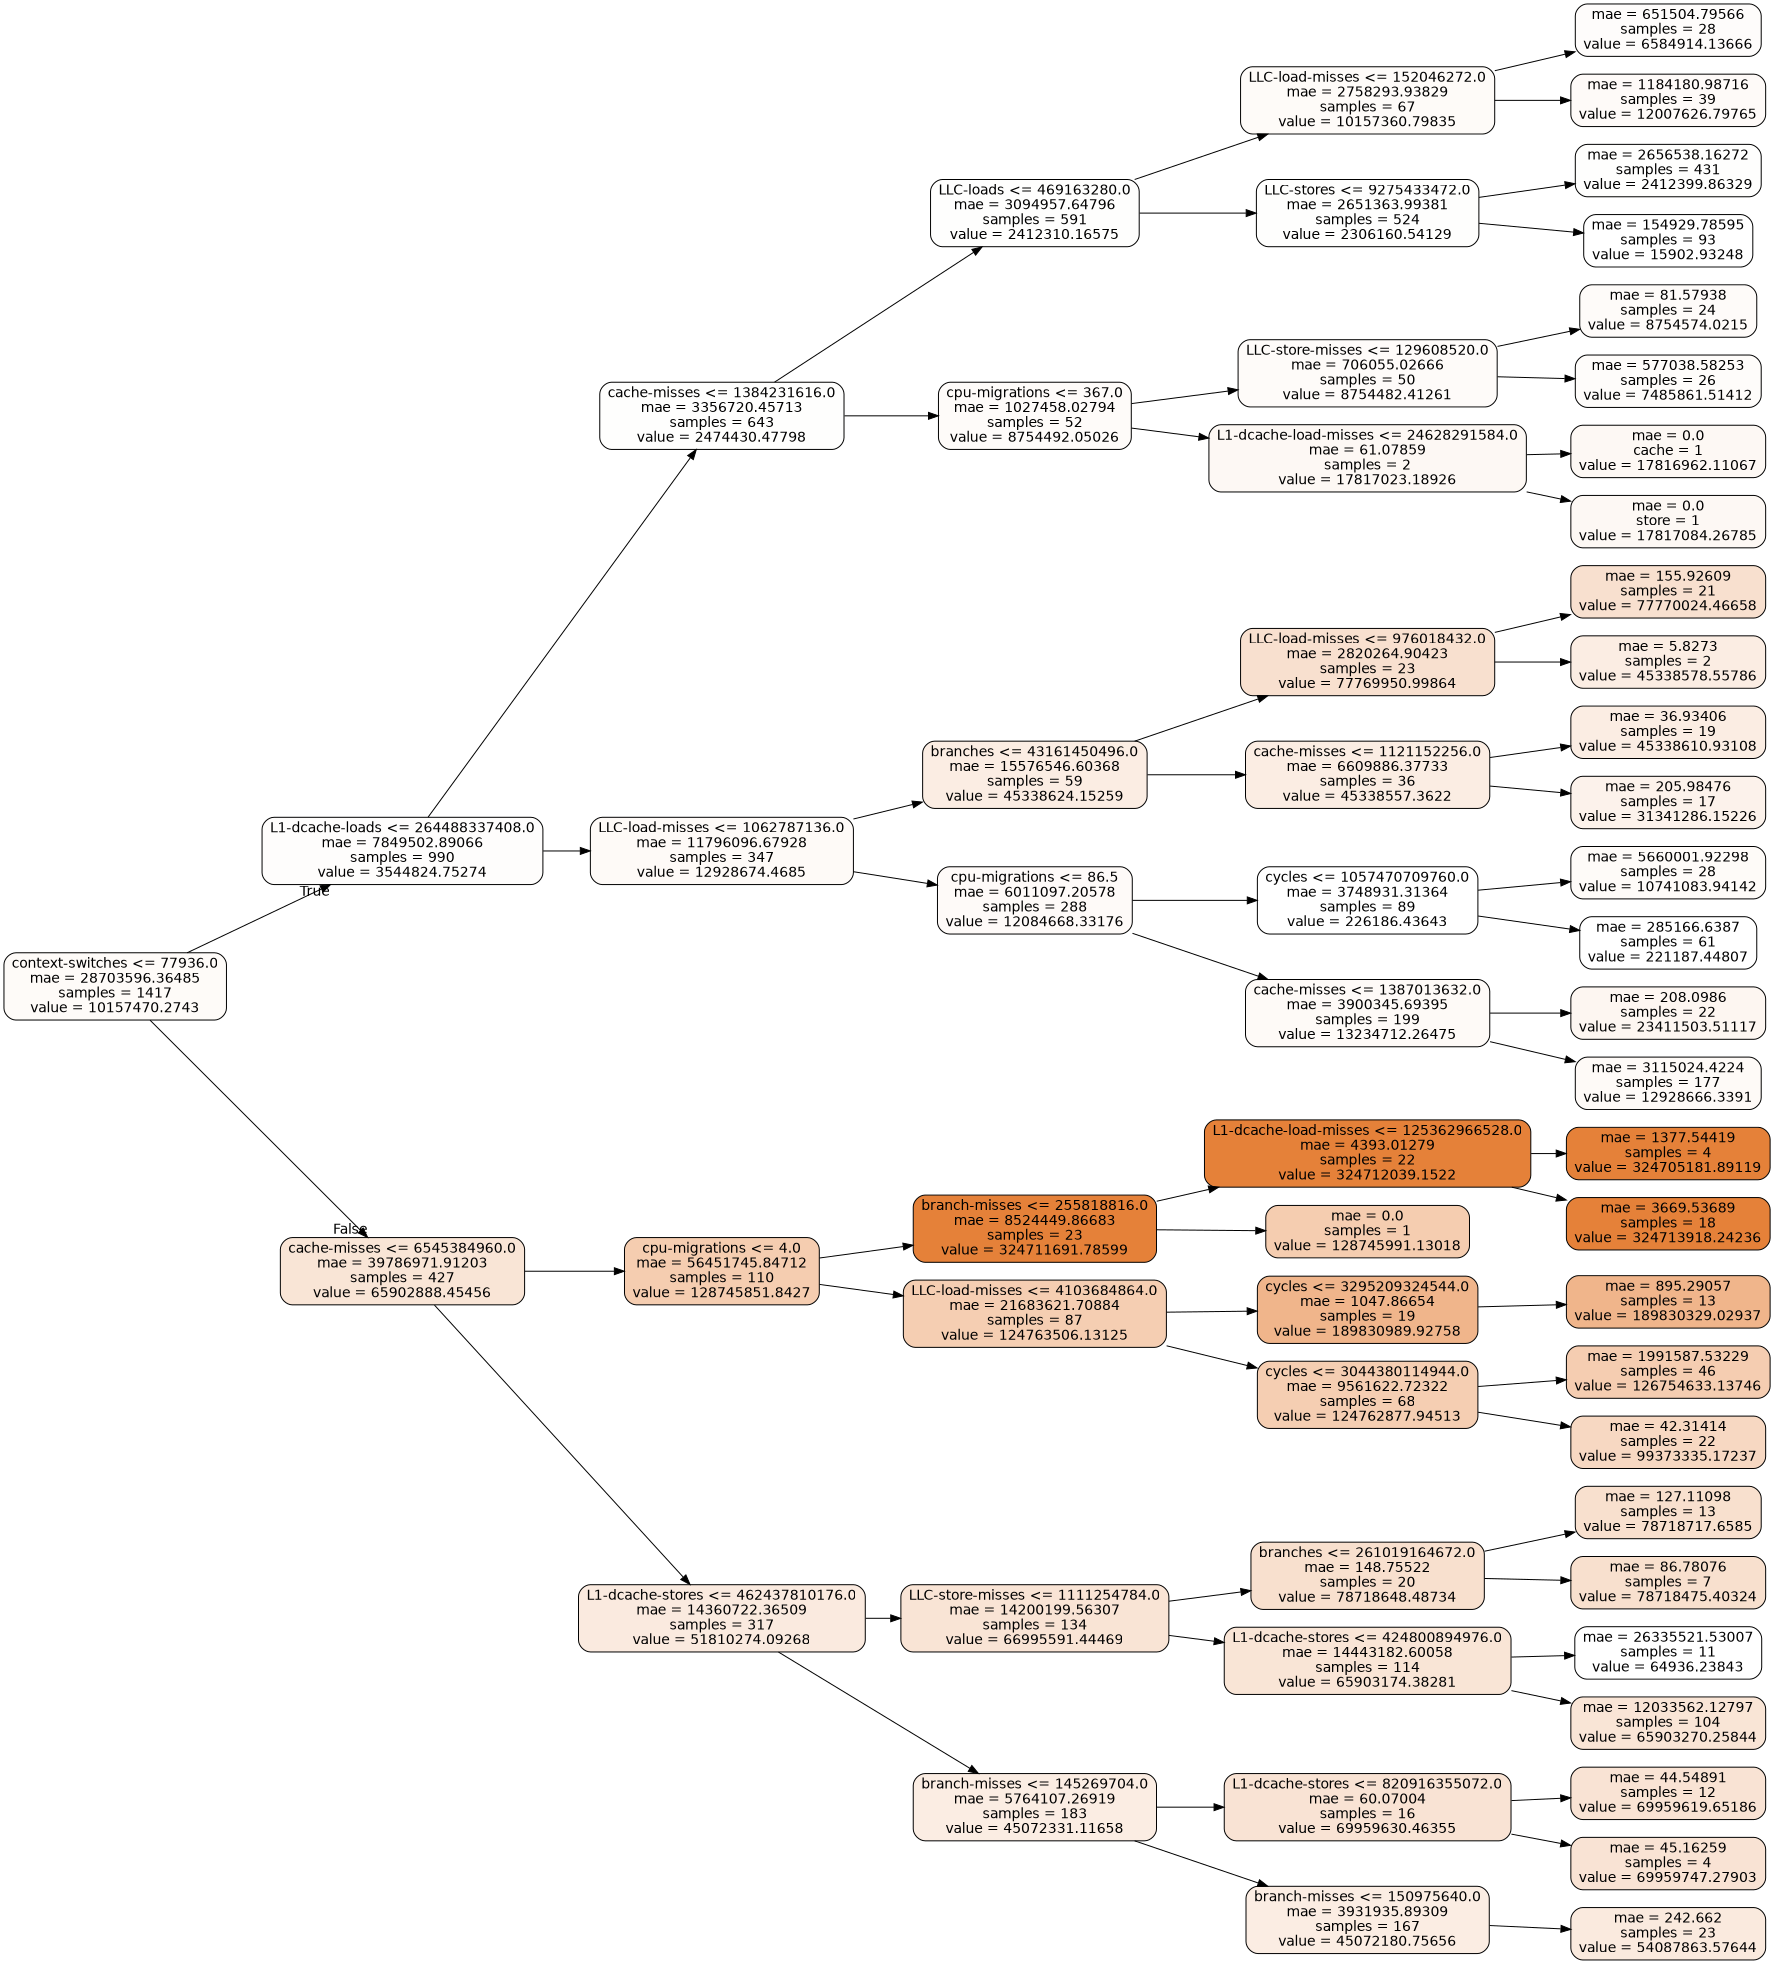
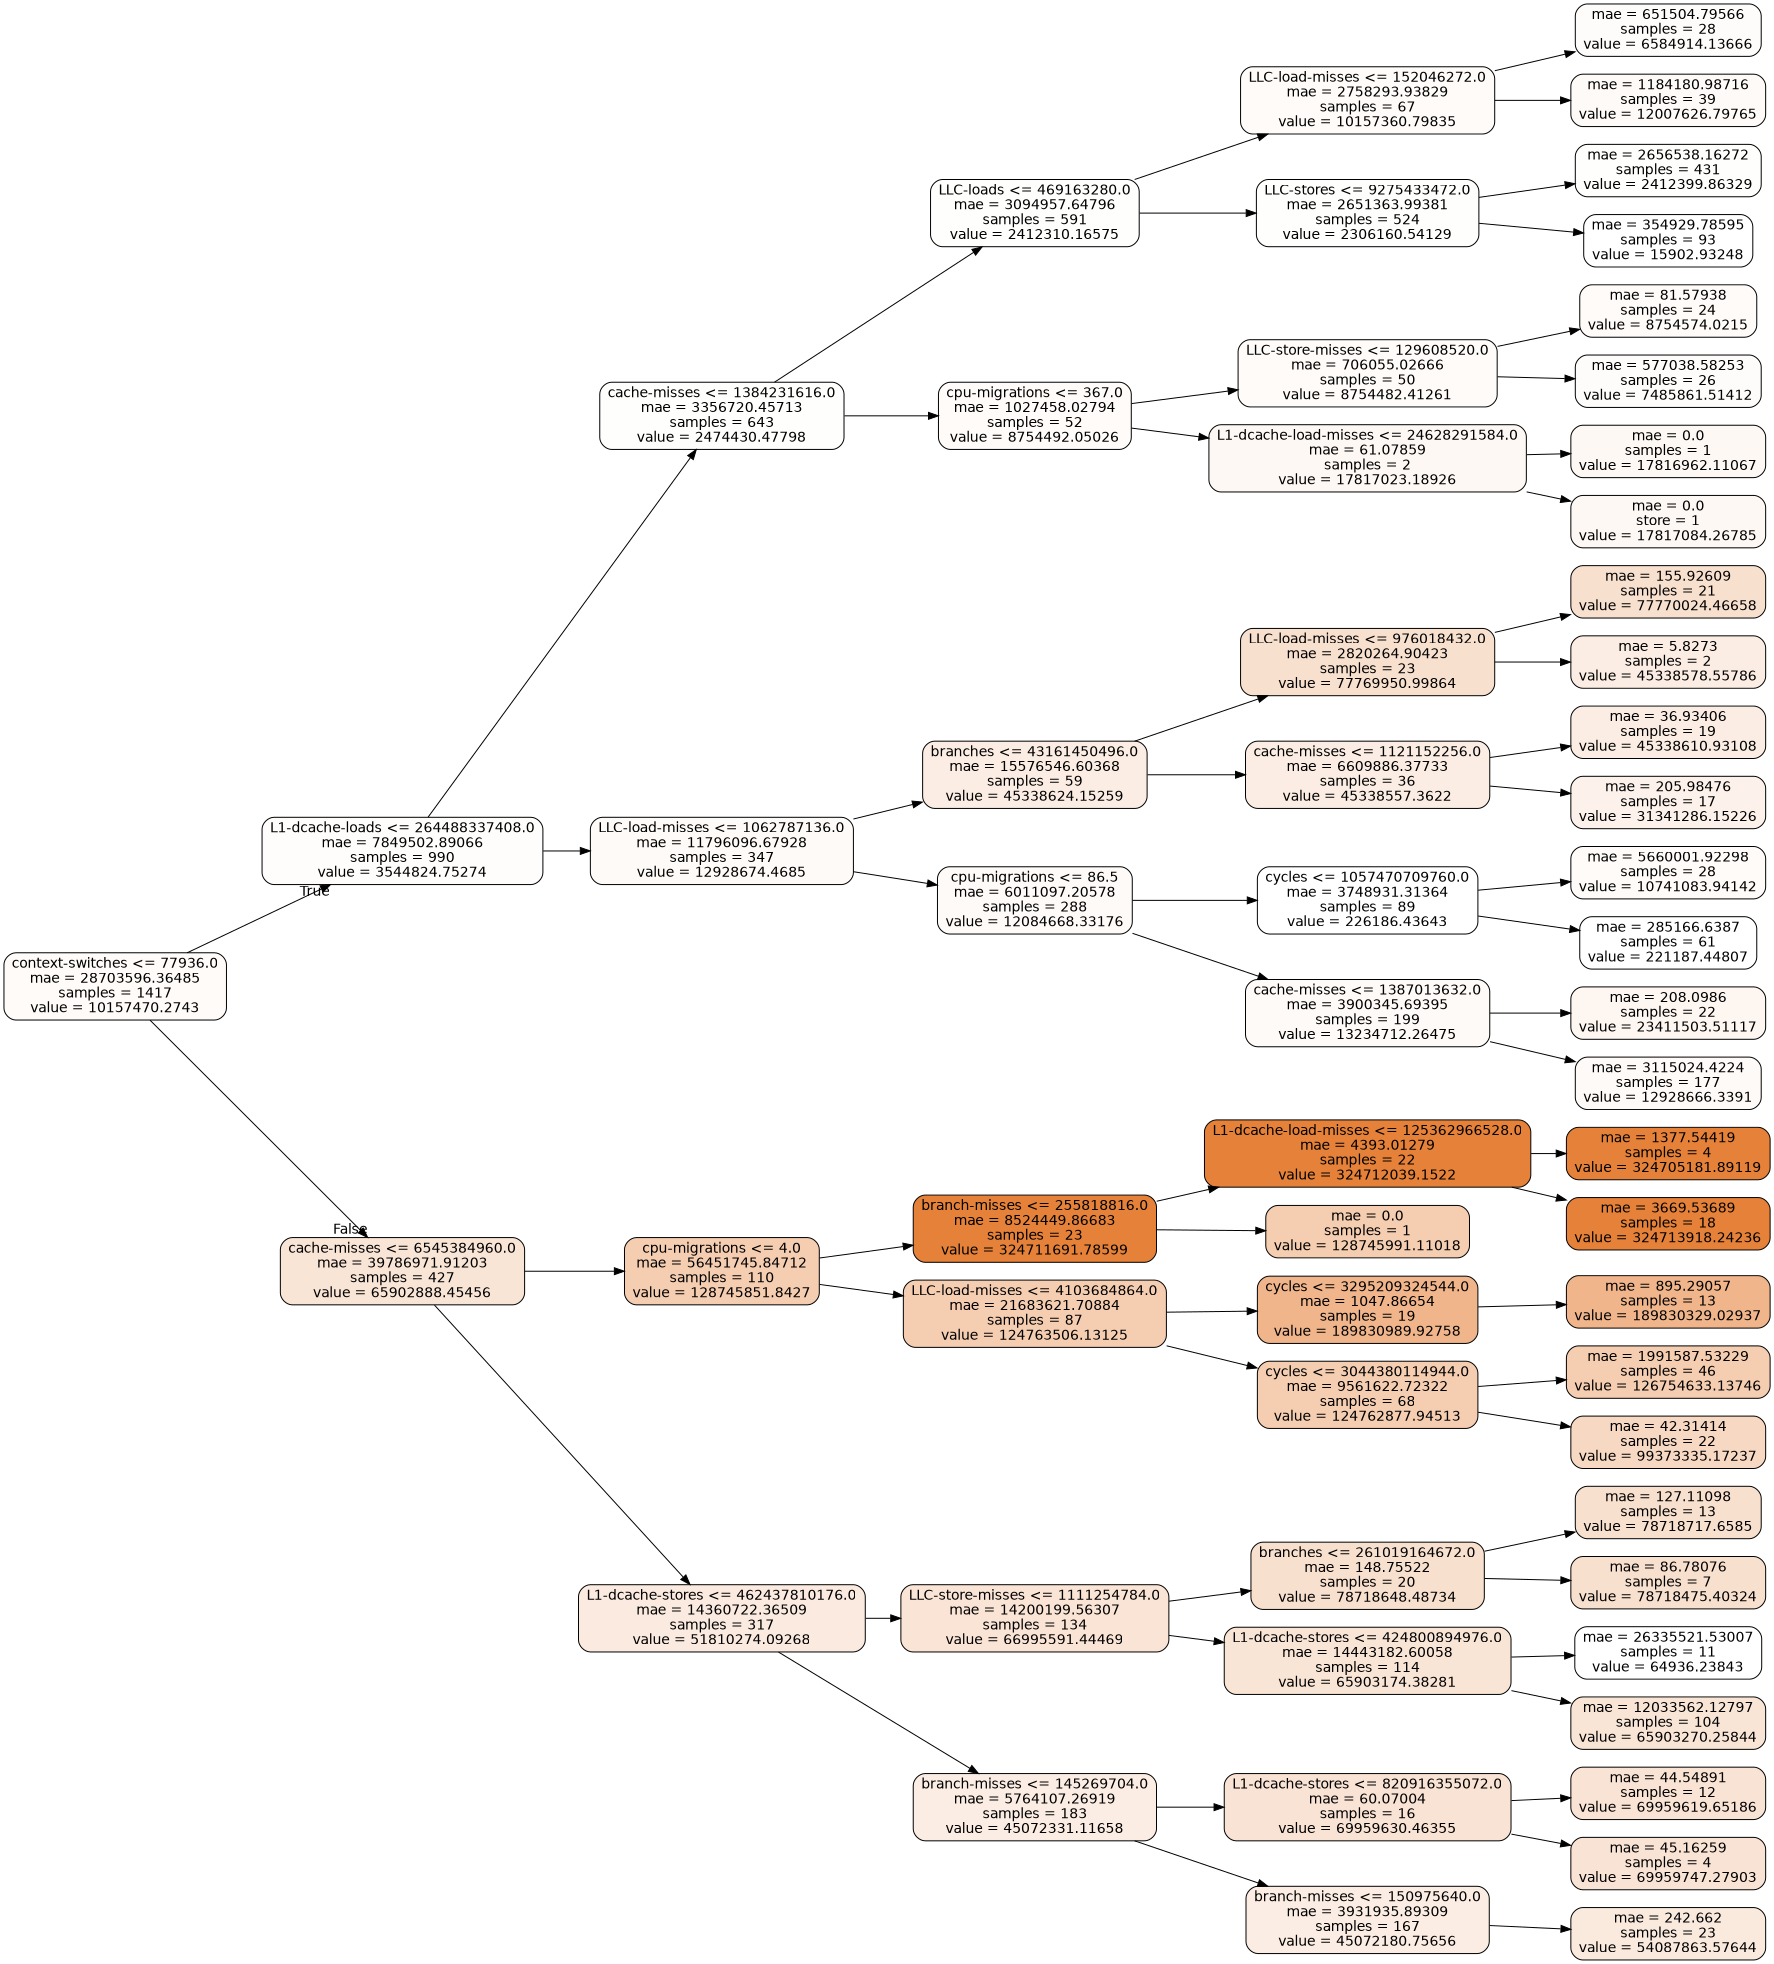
  digraph {
    rankdir=LR
    node [color=black fillcolor="#e5813902" fontname=helvetica shape=box style="filled, rounded"]
    edge [fontname=helvetica]
    n1 [fillcolor="#e5813908" label="context-switches <= 77936.0\nmae = 28703596.36485\nsamples = 1417\nvalue = 10157470.2743"]
    n2 [fillcolor="#e5813903" label="L1-dcache-loads <= 264488337408.0\nmae = 7849502.89066\nsamples = 990\nvalue = 3544824.75274"]
    n3 [fillcolor="#e5813934" label="cache-misses <= 6545384960.0\nmae = 39786971.91203\nsamples = 427\nvalue = 65902888.45456"]
    n4 [label="cache-misses <= 1384231616.0\nmae = 3356720.45713\nsamples = 643\nvalue = 2474430.47798"]
    n5 [fillcolor="#e581390a" label="LLC-load-misses <= 1062787136.0\nmae = 11796096.67928\nsamples = 347\nvalue = 12928674.4685"]
    n6 [fillcolor="#e5813965" label="cpu-migrations <= 4.0\nmae = 56451745.84712\nsamples = 110\nvalue = 128745851.8427"]
    n7 [fillcolor="#e5813929" label="L1-dcache-stores <= 462437810176.0\nmae = 14360722.36509\nsamples = 317\nvalue = 51810274.09268"]
    n8 [label="LLC-loads <= 469163280.0\nmae = 3094957.64796\nsamples = 591\nvalue = 2412310.16575"]
    n9 [fillcolor="#e5813907" label="cpu-migrations <= 367.0\nmae = 1027458.02794\nsamples = 52\nvalue = 8754492.05026"]
    n10 [fillcolor="#e5813924" label="branches <= 43161450496.0\nmae = 15576546.60368\nsamples = 59\nvalue = 45338624.15259"]
    n11 [fillcolor="#e5813909" label="cpu-migrations <= 86.5\nmae = 6011097.20578\nsamples = 288\nvalue = 12084668.33176"]
    n12 [fillcolor="#e5813908" label="LLC-load-misses <= 152046272.0\nmae = 2758293.93829\nsamples = 67\nvalue = 10157360.79835"]
    n13 [label="LLC-stores <= 9275433472.0\nmae = 2651363.99381\nsamples = 524\nvalue = 2306160.54129"]
    n14 [fillcolor="#e5813907" label="LLC-store-misses <= 129608520.0\nmae = 706055.02666\nsamples = 50\nvalue = 8754482.41261"]
    n15 [fillcolor="#e581390e" label="L1-dcache-load-misses <= 24628291584.0\nmae = 61.07859\nsamples = 2\nvalue = 17817023.18926"]
    n16 [fillcolor="#e5813905" label="mae = 651504.79566\nsamples = 28\nvalue = 6584914.13666"]
    n17 [fillcolor="#e5813909" label="mae = 1184180.98716\nsamples = 39\nvalue = 12007626.79765"]
    n18 [label="mae = 2656538.16272\nsamples = 431\nvalue = 2412399.86329"]
-   n19 [fillcolor="#e5813900" label="mae = 154929.78595\nsamples = 93\nvalue = 15902.93248"]
+   n19 [fillcolor="#e5813900" label="mae = 354929.78595\nsamples = 93\nvalue = 15902.93248"]
    n20 [fillcolor="#e5813907" label="mae = 81.57938\nsamples = 24\nvalue = 8754574.0215"]
    n21 [fillcolor="#e5813906" label="mae = 577038.58253\nsamples = 26\nvalue = 7485861.51412"]
-   n22 [fillcolor="#e581390e" label="mae = 0.0\ncache = 1\nvalue = 17816962.11067"]
+   n22 [fillcolor="#e581390e" label="mae = 0.0\nsamples = 1\nvalue = 17816962.11067"]
    n23 [fillcolor="#e581390e" label="mae = 0.0\nstore = 1\nvalue = 17817084.26785"]
    n24 [fillcolor="#e581393d" label="LLC-load-misses <= 976018432.0\nmae = 2820264.90423\nsamples = 23\nvalue = 77769950.99864"]
    n25 [fillcolor="#e5813924" label="cache-misses <= 1121152256.0\nmae = 6609886.37733\nsamples = 36\nvalue = 45338557.3622"]
    n26 [fillcolor="#e5813900" label="cycles <= 1057470709760.0\nmae = 3748931.31364\nsamples = 89\nvalue = 226186.43643"]
    n27 [fillcolor="#e581390a" label="cache-misses <= 1387013632.0\nmae = 3900345.69395\nsamples = 199\nvalue = 13234712.26475"]
    n28 [fillcolor="#e581393d" label="mae = 155.92609\nsamples = 21\nvalue = 77770024.46658"]
    n29 [fillcolor="#e5813924" label="mae = 5.8273\nsamples = 2\nvalue = 45338578.55786"]
    n30 [fillcolor="#e5813924" label="mae = 36.93406\nsamples = 19\nvalue = 45338610.93108"]
    n31 [fillcolor="#e5813919" label="mae = 205.98476\nsamples = 17\nvalue = 31341286.15226"]
    n32 [fillcolor="#e5813908" label="mae = 5660001.92298\nsamples = 28\nvalue = 10741083.94142"]
    n33 [fillcolor="#e5813900" label="mae = 285166.6387\nsamples = 61\nvalue = 221187.44807"]
    n34 [fillcolor="#e5813912" label="mae = 208.0986\nsamples = 22\nvalue = 23411503.51117"]
    n35 [fillcolor="#e581390a" label="mae = 3115024.4224\nsamples = 177\nvalue = 12928666.3391"]
    n36 [fillcolor="#e58139ff" label="branch-misses <= 255818816.0\nmae = 8524449.86683\nsamples = 23\nvalue = 324711691.78599"]
    n37 [fillcolor="#e5813962" label="LLC-load-misses <= 4103684864.0\nmae = 21683621.70884\nsamples = 87\nvalue = 124763506.13125"]
    n38 [fillcolor="#e5813935" label="LLC-store-misses <= 1111254784.0\nmae = 14200199.56307\nsamples = 134\nvalue = 66995591.44469"]
    n39 [fillcolor="#e5813923" label="branch-misses <= 145269704.0\nmae = 5764107.26919\nsamples = 183\nvalue = 45072331.11658"]
    n40 [fillcolor="#e58139ff" label="L1-dcache-load-misses <= 125362966528.0\nmae = 4393.01279\nsamples = 22\nvalue = 324712039.1522"]
-   n41 [fillcolor="#e5813965" label="mae = 0.0\nsamples = 1\nvalue = 128745991.13018"]
+   n41 [fillcolor="#e5813965" label="mae = 0.0\nsamples = 1\nvalue = 128745991.11018"]
    n42 [fillcolor="#e5813995" label="cycles <= 3295209324544.0\nmae = 1047.86654\nsamples = 19\nvalue = 189830989.92758"]
    n43 [fillcolor="#e5813962" label="cycles <= 3044380114944.0\nmae = 9561622.72322\nsamples = 68\nvalue = 124762877.94513"]
    n44 [fillcolor="#e58139ff" label="mae = 1377.54419\nsamples = 4\nvalue = 324705181.89119"]
    n45 [fillcolor="#e58139ff" label="mae = 3669.53689\nsamples = 18\nvalue = 324713918.24236"]
    n46 [fillcolor="#e5813995" label="mae = 895.29057\nsamples = 13\nvalue = 189830329.02937"]
    n47 [fillcolor="#e5813964" label="mae = 1991587.53229\nsamples = 46\nvalue = 126754633.13746"]
    n48 [fillcolor="#e581394e" label="mae = 42.31414\nsamples = 22\nvalue = 99373335.17237"]
    n49 [fillcolor="#e581393e" label="branches <= 261019164672.0\nmae = 148.75522\nsamples = 20\nvalue = 78718648.48734"]
    n50 [fillcolor="#e5813934" label="L1-dcache-stores <= 424800894976.0\nmae = 14443182.60058\nsamples = 114\nvalue = 65903174.38281"]
    n51 [fillcolor="#e5813937" label="L1-dcache-stores <= 820916355072.0\nmae = 60.07004\nsamples = 16\nvalue = 69959630.46355"]
    n52 [fillcolor="#e5813923" label="branch-misses <= 150975640.0\nmae = 3931935.89309\nsamples = 167\nvalue = 45072180.75656"]
    n53 [fillcolor="#e581393e" label="mae = 127.11098\nsamples = 13\nvalue = 78718717.6585"]
    n54 [fillcolor="#e581393e" label="mae = 86.78076\nsamples = 7\nvalue = 78718475.40324"]
    n55 [fillcolor="#e5813900" label="mae = 26335521.53007\nsamples = 11\nvalue = 64936.23843"]
    n56 [fillcolor="#e5813934" label="mae = 12033562.12797\nsamples = 104\nvalue = 65903270.25844"]
    n57 [fillcolor="#e5813937" label="mae = 44.54891\nsamples = 12\nvalue = 69959619.65186"]
    n58 [fillcolor="#e5813937" label="mae = 45.16259\nsamples = 4\nvalue = 69959747.27903"]
    n59 [fillcolor="#e581392a" label="mae = 242.662\nsamples = 23\nvalue = 54087863.57644"]
    n1 -> n2 [headlabel=True labelangle=45 labeldistance=2.5]
    n1 -> n3 [headlabel=False labelangle=-45 labeldistance=2.5]
    n2 -> n4
    n2 -> n5
    n3 -> n6
    n3 -> n7
    n4 -> n8
    n4 -> n9
    n5 -> n10
    n5 -> n11
    n6 -> n36
    n6 -> n37
    n7 -> n38
    n7 -> n39
    n8 -> n12
    n8 -> n13
    n9 -> n14
    n9 -> n15
    n10 -> n24
    n10 -> n25
    n11 -> n26
    n11 -> n27
    n12 -> n16
    n12 -> n17
    n13 -> n18
    n13 -> n19
    n14 -> n20
    n14 -> n21
    n15 -> n22
    n15 -> n23
    n24 -> n28
    n24 -> n29
    n25 -> n30
    n25 -> n31
    n26 -> n32
    n26 -> n33
    n27 -> n34
    n27 -> n35
    n36 -> n40
    n36 -> n41
    n37 -> n42
    n37 -> n43
    n38 -> n49
    n38 -> n50
    n39 -> n51
    n39 -> n52
    n40 -> n44
    n40 -> n45
    n42 -> n46
    n43 -> n47
    n43 -> n48
    n49 -> n53
    n49 -> n54
    n50 -> n55
    n50 -> n56
    n51 -> n57
    n51 -> n58
    n52 -> n59
  }
